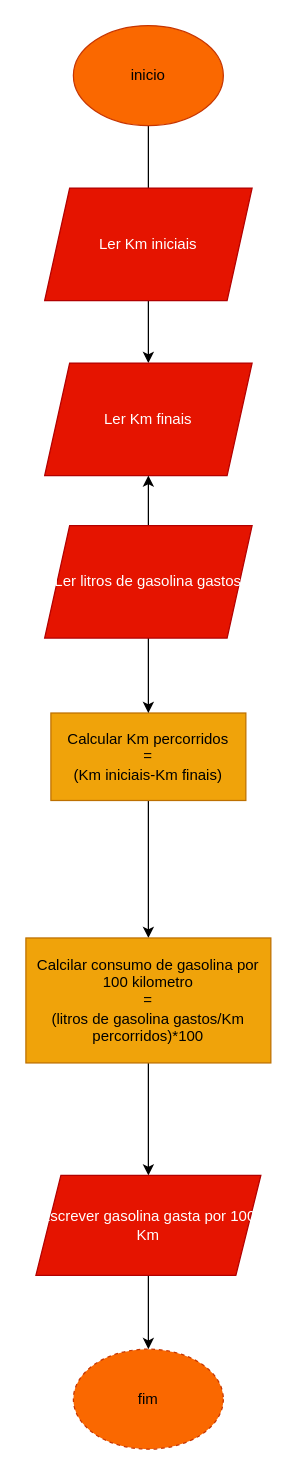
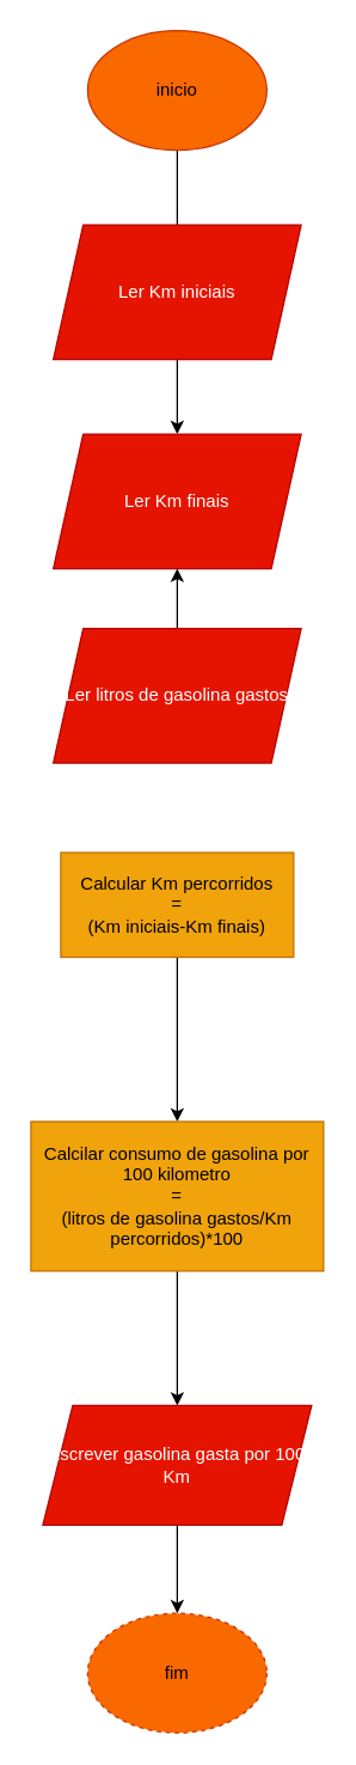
  <mxCell id="0" />
  <mxCell id="1" parent="0" />
  <mxCell id="2" style="edgeStyle=orthogonalEdgeStyle;rounded=0;orthogonalLoop=1;jettySize=auto;html=1;entryX=0.5;entryY=0;entryDx=0;entryDy=0;endArrow=none;" edge="1" parent="1" source="3" target="5"><mxGeometry relative="1" as="geometry" /></mxCell>
  <mxCell id="3" value="inicio" style="ellipse;whiteSpace=wrap;html=1;fillColor=#fa6800;fontColor=#000000;strokeColor=#C73500;" vertex="1" parent="1"><mxGeometry x="58" y="20" width="120" height="80" as="geometry" /></mxCell>
  <mxCell id="4" style="edgeStyle=orthogonalEdgeStyle;rounded=0;orthogonalLoop=1;jettySize=auto;html=1;entryX=0.5;entryY=0;entryDx=0;entryDy=0;" edge="1" parent="1" source="5" target="6"><mxGeometry relative="1" as="geometry" /></mxCell>
  <mxCell id="5" value="Ler Km iniciais" style="shape=parallelogram;perimeter=parallelogramPerimeter;whiteSpace=wrap;html=1;fixedSize=1;fillColor=#e51400;fontColor=#ffffff;strokeColor=#B20000;" vertex="1" parent="1"><mxGeometry x="35" y="150" width="166" height="90" as="geometry" /></mxCell>
  <mxCell id="6" value="Ler Km finais" style="shape=parallelogram;perimeter=parallelogramPerimeter;whiteSpace=wrap;html=1;fixedSize=1;fillColor=#e51400;fontColor=#ffffff;strokeColor=#B20000;" vertex="1" parent="1"><mxGeometry x="35" y="290" width="166" height="90" as="geometry" /></mxCell>
  <mxCell id="7" style="edgeStyle=orthogonalEdgeStyle;rounded=0;orthogonalLoop=1;jettySize=auto;html=1;entryX=0.5;entryY=0;entryDx=0;entryDy=0;" edge="1" parent="1" source="8" target="13"><mxGeometry relative="1" as="geometry" /></mxCell>
  <mxCell id="8" value="Calcular Km percorridos&lt;div&gt;=&lt;/div&gt;&lt;div&gt;(Km iniciais-Km finais)&lt;/div&gt;" style="rounded=0;whiteSpace=wrap;html=1;fillColor=#f0a30a;fontColor=#000000;strokeColor=#BD7000;" vertex="1" parent="1"><mxGeometry x="40" y="570" width="156" height="70" as="geometry" /></mxCell>
  <mxCell id="9" value="" style="edgeStyle=orthogonalEdgeStyle;rounded=0;orthogonalLoop=1;jettySize=auto;html=1;" edge="1" parent="1" source="11" target="6"><mxGeometry relative="1" as="geometry" /></mxCell>
- <mxCell id="10" style="edgeStyle=orthogonalEdgeStyle;rounded=0;orthogonalLoop=1;jettySize=auto;html=1;entryX=0.5;entryY=0;entryDx=0;entryDy=0;" edge="1" parent="1" source="11" target="8"><mxGeometry relative="1" as="geometry" /></mxCell>
  <mxCell id="11" value="Ler litros de gasolina gastos" style="shape=parallelogram;perimeter=parallelogramPerimeter;whiteSpace=wrap;html=1;fixedSize=1;fillColor=#e51400;fontColor=#ffffff;strokeColor=#B20000;" vertex="1" parent="1"><mxGeometry x="35" y="420" width="166" height="90" as="geometry" /></mxCell>
  <mxCell id="12" style="edgeStyle=orthogonalEdgeStyle;rounded=0;orthogonalLoop=1;jettySize=auto;html=1;entryX=0.5;entryY=0;entryDx=0;entryDy=0;" edge="1" parent="1" source="13" target="15"><mxGeometry relative="1" as="geometry" /></mxCell>
  <mxCell id="13" value="Calcilar consumo de gasolina por 100 kilometro&lt;div&gt;=&lt;/div&gt;&lt;div&gt;(litros de gasolina gastos/Km percorridos)*100&lt;/div&gt;" style="rounded=0;whiteSpace=wrap;html=1;fillColor=#f0a30a;fontColor=#000000;strokeColor=#BD7000;" vertex="1" parent="1"><mxGeometry x="20" y="750" width="196" height="100" as="geometry" /></mxCell>
  <mxCell id="14" style="edgeStyle=orthogonalEdgeStyle;rounded=0;orthogonalLoop=1;jettySize=auto;html=1;entryX=0.5;entryY=0;entryDx=0;entryDy=0;" edge="1" parent="1" source="15" target="16"><mxGeometry relative="1" as="geometry" /></mxCell>
  <mxCell id="15" value="Escrever gasolina gasta por 100 Km" style="shape=parallelogram;perimeter=parallelogramPerimeter;whiteSpace=wrap;html=1;fixedSize=1;fillColor=#e51400;fontColor=#ffffff;strokeColor=#B20000;" vertex="1" parent="1"><mxGeometry x="28" y="940" width="180" height="80" as="geometry" /></mxCell>
  <mxCell id="16" value="fim" style="ellipse;whiteSpace=wrap;html=1;fillColor=#fa6800;fontColor=#000000;strokeColor=#C73500;dashed=1;" vertex="1" parent="1"><mxGeometry x="58" y="1079" width="120" height="80" as="geometry" /></mxCell>
